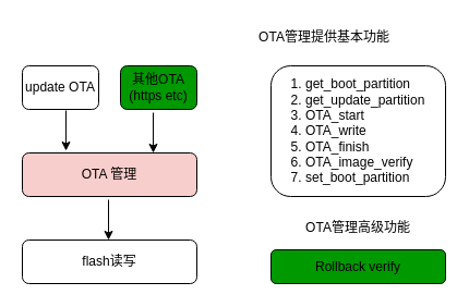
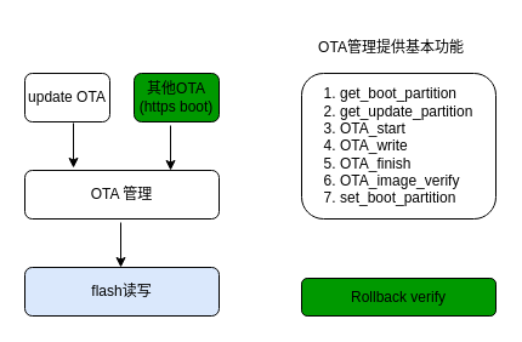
  <mxCell id="0" />
  <mxCell id="1" parent="0" />
- <mxCell id="2" value="OTA 管理" style="rounded=1;whiteSpace=wrap;html=1;strokeColor=#000000;fillColor=#f8cecc;" vertex="1" parent="1"><mxGeometry x="20" y="140" width="160" height="40" as="geometry" /></mxCell>
- <mxCell id="3" value="flash读写" style="rounded=1;whiteSpace=wrap;html=1;strokeColor=#000000;fillColor=#FFFFFF;" vertex="1" parent="1"><mxGeometry x="20" y="220" width="160" height="40" as="geometry" /></mxCell>
+ <mxCell id="2" value="OTA 管理" style="rounded=1;whiteSpace=wrap;html=1;strokeColor=#000000;fillColor=#FFFFFF;" vertex="1" parent="1"><mxGeometry x="20" y="140" width="160" height="40" as="geometry" /></mxCell>
+ <mxCell id="3" value="flash读写" style="rounded=1;whiteSpace=wrap;html=1;strokeColor=#000000;fillColor=#dae8fc;" vertex="1" parent="1"><mxGeometry x="20" y="220" width="160" height="40" as="geometry" /></mxCell>
  <mxCell id="4" value="update OTA" style="rounded=1;whiteSpace=wrap;html=1;strokeColor=#000000;fillColor=#FFFFFF;" vertex="1" parent="1"><mxGeometry x="20" y="60" width="70" height="40" as="geometry" /></mxCell>
- <mxCell id="5" value="其他OTA (https etc)" style="rounded=1;whiteSpace=wrap;html=1;strokeColor=#000000;fillColor=#009900;" vertex="1" parent="1"><mxGeometry x="110" y="60" width="70" height="40" as="geometry" /></mxCell>
+ <mxCell id="5" value="其他OTA (https boot)" style="rounded=1;whiteSpace=wrap;html=1;strokeColor=#000000;fillColor=#009900;" vertex="1" parent="1"><mxGeometry x="110" y="60" width="70" height="40" as="geometry" /></mxCell>
  <mxCell id="6" value="&lt;div style=&quot;text-align: left&quot;&gt;&lt;span&gt;1. get_boot_partition&lt;/span&gt;&lt;/div&gt;&lt;div style=&quot;text-align: left&quot;&gt;&lt;span&gt;2. get_update_partition&lt;/span&gt;&lt;/div&gt;&lt;div style=&quot;text-align: left&quot;&gt;&lt;span&gt;3. OTA_start&lt;/span&gt;&lt;/div&gt;&lt;div style=&quot;text-align: left&quot;&gt;&lt;span&gt;4. OTA_write&lt;/span&gt;&lt;/div&gt;&lt;div style=&quot;text-align: left&quot;&gt;&lt;span&gt;5. OTA_finish&lt;/span&gt;&lt;/div&gt;&lt;div style=&quot;text-align: left&quot;&gt;&lt;span&gt;6. OTA_image_verify&lt;/span&gt;&lt;/div&gt;&lt;div style=&quot;text-align: left&quot;&gt;&lt;span&gt;7. set_boot_partition&lt;/span&gt;&lt;/div&gt;" style="rounded=1;whiteSpace=wrap;html=1;strokeColor=#000000;fillColor=#FFFFFF;" vertex="1" parent="1"><mxGeometry x="248" y="60" width="160" height="120" as="geometry" /></mxCell>
  <mxCell id="7" value="" style="endArrow=classic;html=1;entryX=0.194;entryY=-0.075;entryDx=0;entryDy=0;entryPerimeter=0;" edge="1" parent="1"><mxGeometry width="50" height="50" relative="1" as="geometry"><mxPoint x="60" y="101" as="sourcePoint" /><mxPoint x="60.04" y="138" as="targetPoint" /></mxGeometry></mxCell>
  <mxCell id="8" value="" style="endArrow=classic;html=1;entryX=0.194;entryY=-0.075;entryDx=0;entryDy=0;entryPerimeter=0;" edge="1" parent="1"><mxGeometry width="50" height="50" relative="1" as="geometry"><mxPoint x="140" y="103" as="sourcePoint" /><mxPoint x="140.04" y="140" as="targetPoint" /></mxGeometry></mxCell>
  <mxCell id="9" value="" style="endArrow=classic;html=1;entryX=0.194;entryY=-0.075;entryDx=0;entryDy=0;entryPerimeter=0;" edge="1" parent="1"><mxGeometry width="50" height="50" relative="1" as="geometry"><mxPoint x="99" y="183" as="sourcePoint" /><mxPoint x="99.04" y="220" as="targetPoint" /></mxGeometry></mxCell>
  <mxCell id="10" value="&lt;div style=&quot;text-align: left&quot;&gt;Rollback verify&lt;/div&gt;" style="rounded=1;whiteSpace=wrap;html=1;strokeColor=#000000;fillColor=#009900;" vertex="1" parent="1"><mxGeometry x="248" y="229" width="160" height="31" as="geometry" /></mxCell>
- <mxCell id="11" value="OTA管理提供基本功能" style="rounded=1;whiteSpace=wrap;html=1;fillColor=#FFFFFF;strokeColor=none;" vertex="1" parent="1"><mxGeometry x="227" y="15" width="140" height="38" as="geometry" /></mxCell>
- <mxCell id="12" value="OTA管理高级功能" style="rounded=1;whiteSpace=wrap;html=1;fillColor=#FFFFFF;strokeColor=none;" vertex="1" parent="1"><mxGeometry x="258" y="190" width="140" height="38" as="geometry" /></mxCell>
+ <mxCell id="11" value="OTA管理提供基本功能" style="rounded=1;whiteSpace=wrap;html=1;fillColor=#FFFFFF;strokeColor=none;" vertex="1" parent="1"><mxGeometry x="252" y="20" width="140" height="38" as="geometry" /></mxCell>
